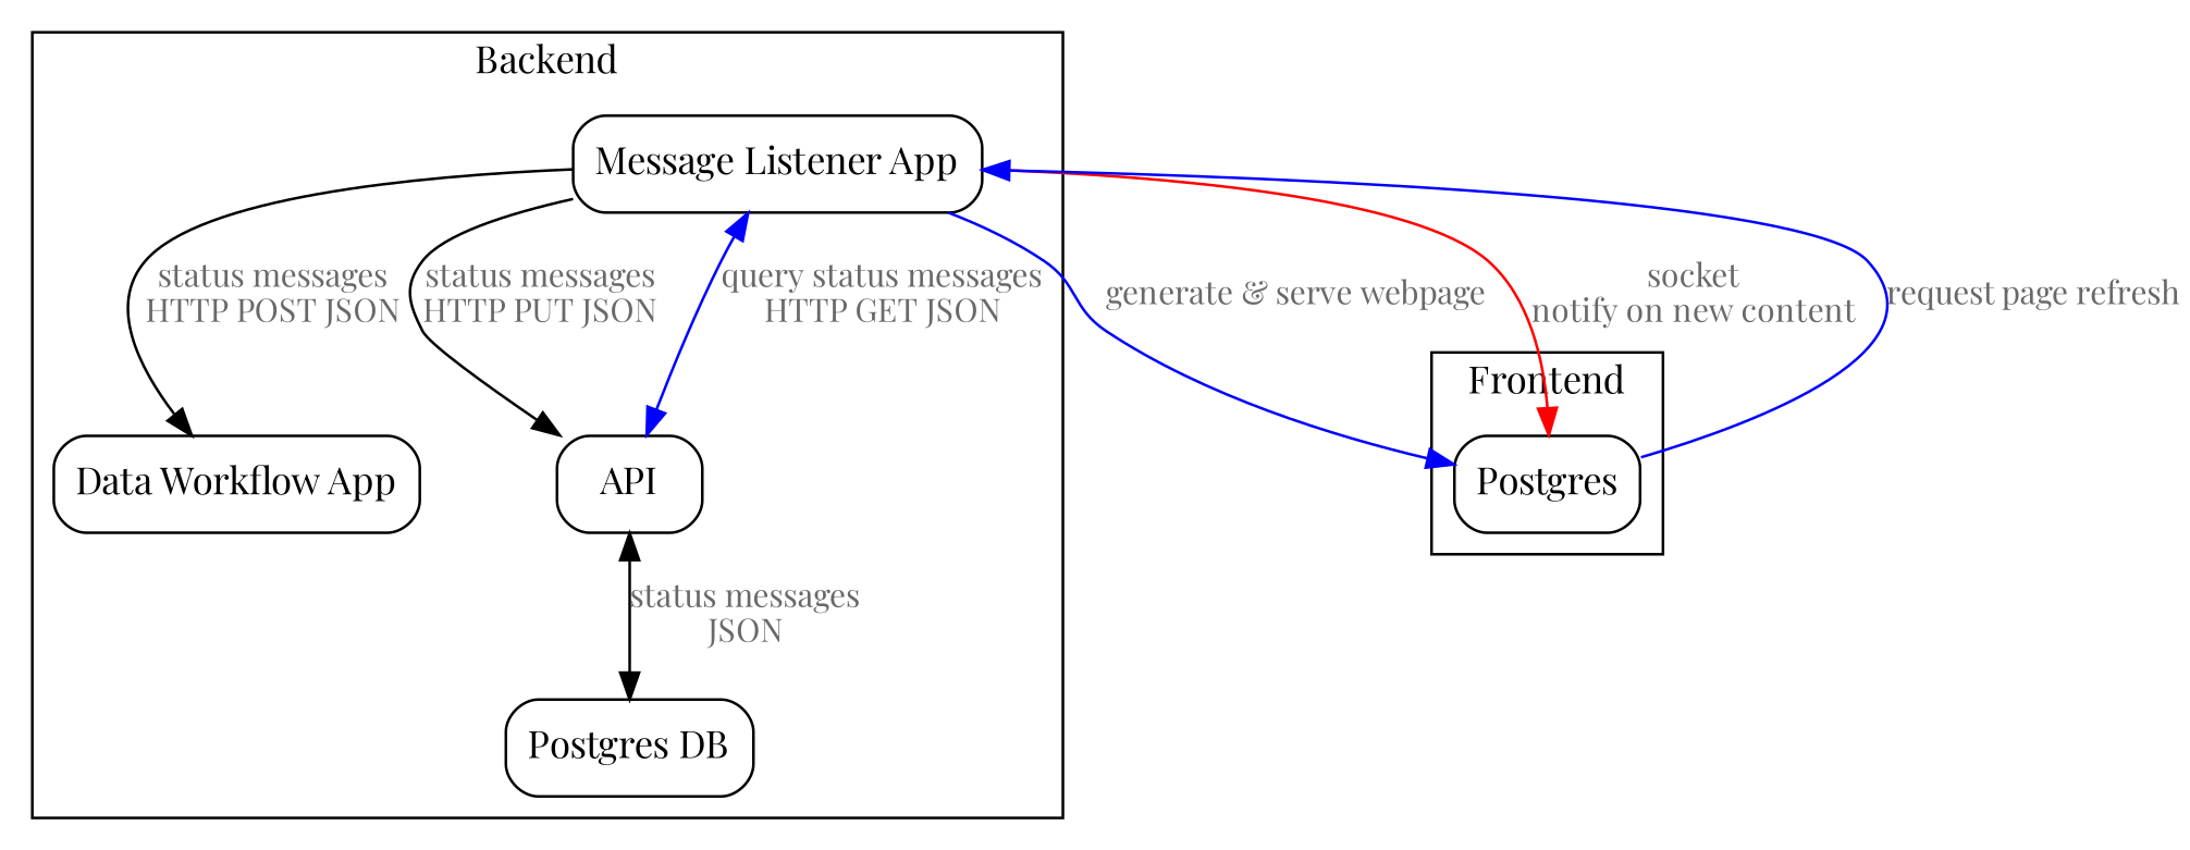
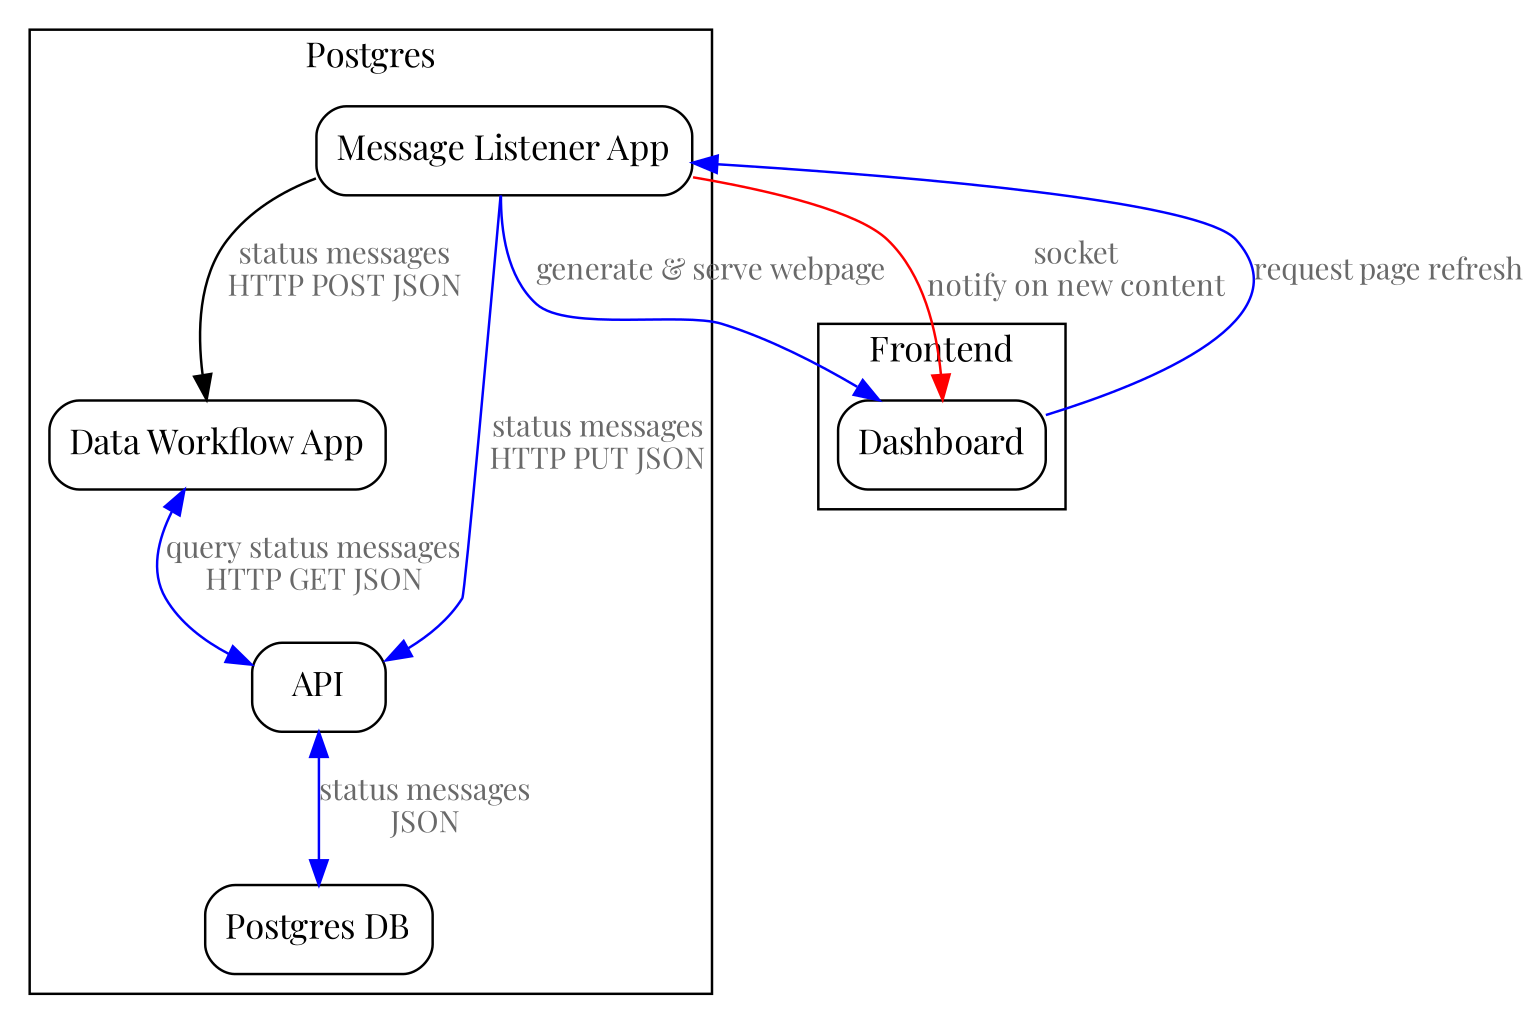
  digraph {
    fontname="Playfair Display"
    node [fontname="Playfair Display" shape=box style=rounded]
    edge [fontcolor=dimgray fontname="Playfair Display" fontsize=12]
    n1 [label="Data Workflow App"]
    n2 [label="Message Listener App"]
    API
    n4 [label="Postgres DB"]
-   n5 [label=Postgres]
+   n5 [label=Dashboard]
    subgraph cluster_1 {
-     label=Backend
+     label=Postgres
      n1
      n2
      API
      n4
    }
    subgraph cluster_2 {
      label=Frontend
      n5
    }
    n2 -> n1 [label="status messages\nHTTP POST JSON"]
-   n2 -> API [label="status messages\nHTTP PUT JSON"]
-   n2 -> API [color=blue dir=both label="query status messages\nHTTP GET JSON"]
+   n2 -> API [label="status messages\nHTTP PUT JSON" color=blue]
+   n1 -> API [color=blue dir=both label="query status messages\nHTTP GET JSON"]
    n2 -> n5 [color=blue label="generate & serve webpage"]
    n2 -> n5 [color=red label="socket\nnotify on new content"]
-   API -> n4 [dir=both label="status messages\nJSON"]
+   API -> n4 [dir=both label="status messages\nJSON" color=blue]
    n5 -> n2 [color=blue label="request page refresh"]
  }
